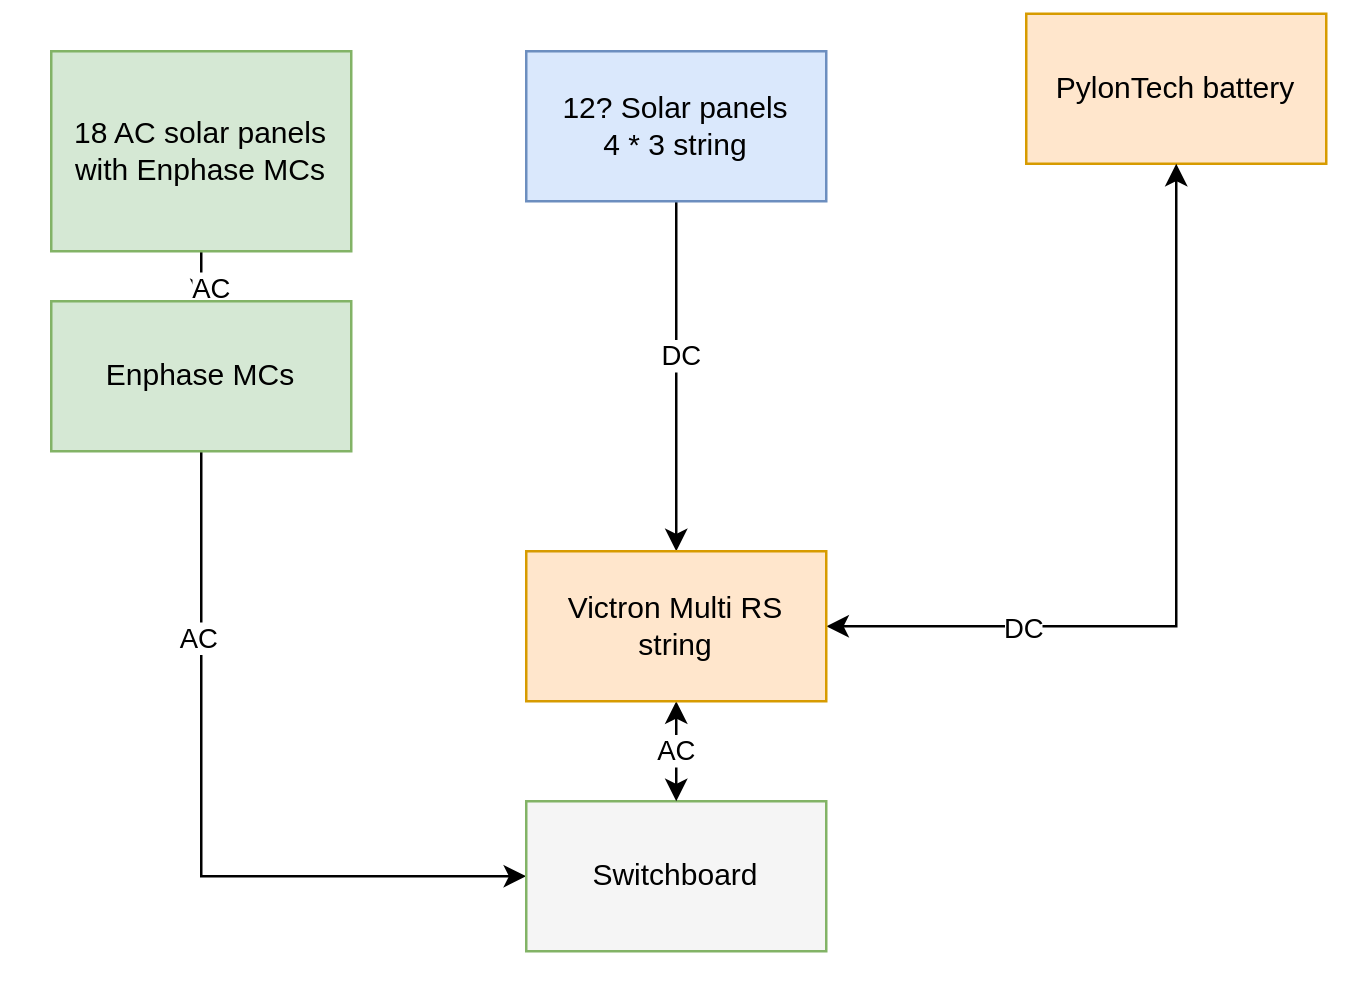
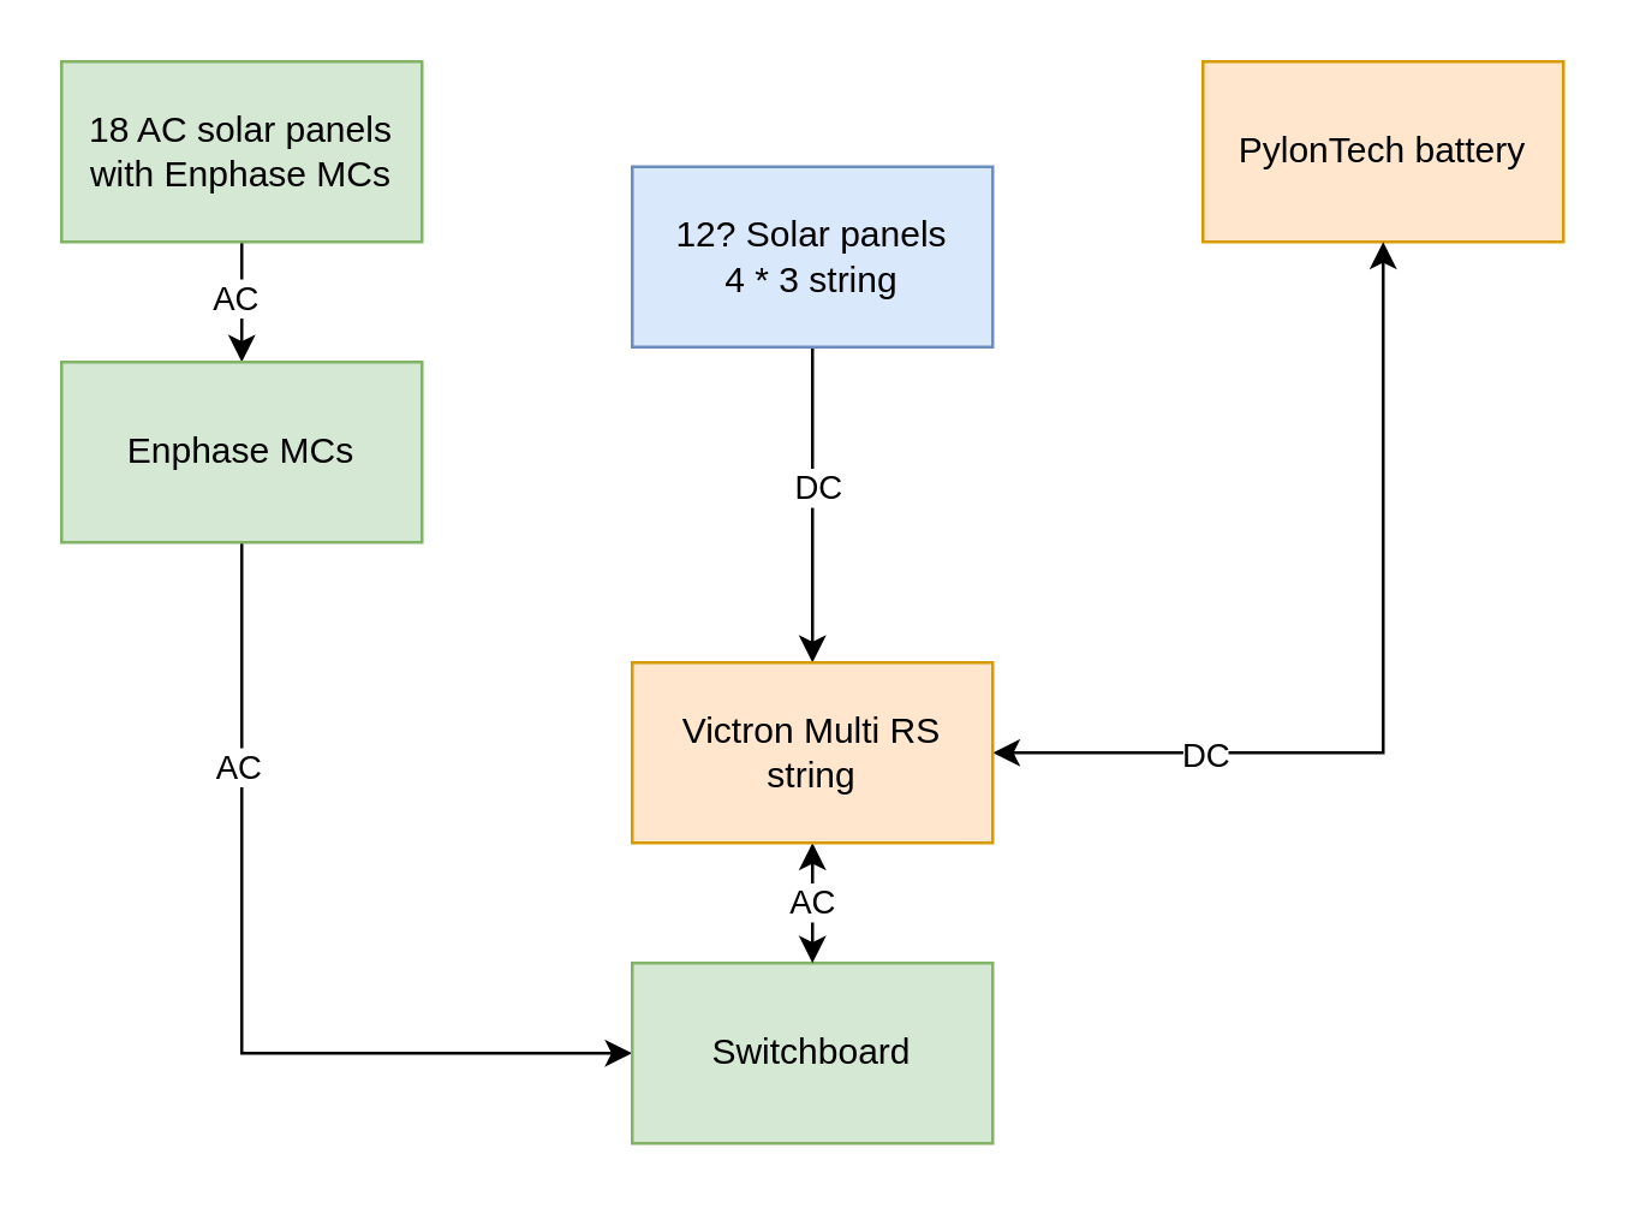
  <mxCell id="0" />
  <mxCell id="1" parent="0" />
  <mxCell id="2" style="edgeStyle=orthogonalEdgeStyle;rounded=0;orthogonalLoop=1;jettySize=auto;html=1;" parent="1" source="4" target="7" edge="1"><mxGeometry relative="1" as="geometry"><mxPoint x="20" y="180" as="targetPoint" /></mxGeometry></mxCell>
  <mxCell id="3" value="AC" style="edgeLabel;html=1;align=center;verticalAlign=middle;resizable=0;points=[];" parent="2" vertex="1" connectable="0"><mxGeometry x="-0.125" y="-3" relative="1" as="geometry"><mxPoint as="offset" /></mxGeometry></mxCell>
- <mxCell id="4" value="18 AC solar panels&lt;div&gt;with Enphase MCs&lt;/div&gt;" style="rounded=0;whiteSpace=wrap;html=1;fillColor=#d5e8d4;strokeColor=#82b366;" parent="1" vertex="1"><mxGeometry x="20" y="20" width="120" height="80" as="geometry" /></mxCell>
+ <mxCell id="4" value="18 AC solar panels&lt;div&gt;with Enphase MCs&lt;/div&gt;" style="rounded=0;whiteSpace=wrap;html=1;fillColor=#d5e8d4;strokeColor=#82b366;" parent="1" vertex="1"><mxGeometry x="20" y="20" width="120" height="60" as="geometry" /></mxCell>
  <mxCell id="5" value="" style="edgeStyle=orthogonalEdgeStyle;rounded=0;orthogonalLoop=1;jettySize=auto;html=1;exitX=0.5;exitY=1;exitDx=0;exitDy=0;entryX=0;entryY=0.5;entryDx=0;entryDy=0;" parent="1" source="7" target="8" edge="1"><mxGeometry relative="1" as="geometry"><mxPoint x="80" y="180" as="sourcePoint" /><mxPoint x="270" y="350" as="targetPoint" /><Array as="points"><mxPoint x="80" y="350" /></Array></mxGeometry></mxCell>
  <mxCell id="6" value="AC" style="edgeLabel;html=1;align=center;verticalAlign=middle;resizable=0;points=[];" parent="5" vertex="1" connectable="0"><mxGeometry x="-0.504" y="-2" relative="1" as="geometry"><mxPoint as="offset" /></mxGeometry></mxCell>
  <mxCell id="7" value="Enphase MCs" style="rounded=0;whiteSpace=wrap;html=1;fillColor=#d5e8d4;strokeColor=#82b366;" parent="1" vertex="1"><mxGeometry x="20" y="120" width="120" height="60" as="geometry" /></mxCell>
- <mxCell id="8" value="Switchboard" style="rounded=0;whiteSpace=wrap;html=1;fillColor=#f5f5f5;strokeColor=#82b366;" parent="1" vertex="1"><mxGeometry x="210" y="320" width="120" height="60" as="geometry" /></mxCell>
- <mxCell id="9" value="PylonTech battery" style="rounded=0;whiteSpace=wrap;html=1;fillColor=#ffe6cc;strokeColor=#d79b00;" parent="1" vertex="1"><mxGeometry x="410" y="5" width="120" height="60" as="geometry" /></mxCell>
+ <mxCell id="8" value="Switchboard" style="rounded=0;whiteSpace=wrap;html=1;fillColor=#d5e8d4;strokeColor=#82b366;" parent="1" vertex="1"><mxGeometry x="210" y="320" width="120" height="60" as="geometry" /></mxCell>
+ <mxCell id="9" value="PylonTech battery" style="rounded=0;whiteSpace=wrap;html=1;fillColor=#ffe6cc;strokeColor=#d79b00;" parent="1" vertex="1"><mxGeometry x="400" y="20" width="120" height="60" as="geometry" /></mxCell>
  <mxCell id="10" style="edgeStyle=orthogonalEdgeStyle;rounded=0;orthogonalLoop=1;jettySize=auto;html=1;entryX=0.5;entryY=0;entryDx=0;entryDy=0;" parent="1" source="12" target="17" edge="1"><mxGeometry relative="1" as="geometry"><mxPoint x="270" y="120" as="targetPoint" /></mxGeometry></mxCell>
  <mxCell id="11" value="DC" style="edgeLabel;html=1;align=center;verticalAlign=middle;resizable=0;points=[];" parent="10" vertex="1" connectable="0"><mxGeometry x="-0.125" y="1" relative="1" as="geometry"><mxPoint as="offset" /></mxGeometry></mxCell>
- <mxCell id="12" value="12? Solar panels&lt;div&gt;4 * 3 string&lt;/div&gt;" style="rounded=0;whiteSpace=wrap;html=1;fillColor=#dae8fc;strokeColor=#6c8ebf;" parent="1" vertex="1"><mxGeometry x="210" y="20" width="120" height="60" as="geometry" /></mxCell>
+ <mxCell id="12" value="12? Solar panels&lt;div&gt;4 * 3 string&lt;/div&gt;" style="rounded=0;whiteSpace=wrap;html=1;fillColor=#dae8fc;strokeColor=#6c8ebf;" parent="1" vertex="1"><mxGeometry x="210" y="55" width="120" height="60" as="geometry" /></mxCell>
  <mxCell id="13" style="edgeStyle=orthogonalEdgeStyle;rounded=0;orthogonalLoop=1;jettySize=auto;html=1;entryX=0.5;entryY=1;entryDx=0;entryDy=0;startArrow=classic;startFill=1;" parent="1" source="17" target="9" edge="1"><mxGeometry relative="1" as="geometry" /></mxCell>
  <mxCell id="14" value="DC" style="edgeLabel;html=1;align=center;verticalAlign=middle;resizable=0;points=[];" parent="13" vertex="1" connectable="0"><mxGeometry x="-0.373" y="3" relative="1" as="geometry"><mxPoint x="-24" y="3" as="offset" /></mxGeometry></mxCell>
  <mxCell id="15" style="edgeStyle=orthogonalEdgeStyle;rounded=0;orthogonalLoop=1;jettySize=auto;html=1;entryX=0.5;entryY=0;entryDx=0;entryDy=0;startArrow=classic;startFill=1;" parent="1" source="17" target="8" edge="1"><mxGeometry relative="1" as="geometry" /></mxCell>
  <mxCell id="16" value="AC" style="edgeLabel;html=1;align=center;verticalAlign=middle;resizable=0;points=[];" parent="15" vertex="1" connectable="0"><mxGeometry x="-0.05" y="-1" relative="1" as="geometry"><mxPoint as="offset" /></mxGeometry></mxCell>
  <mxCell id="17" value="Victron Multi RS string" style="rounded=0;whiteSpace=wrap;html=1;fillColor=#ffe6cc;strokeColor=#d79b00;" parent="1" vertex="1"><mxGeometry x="210" y="220" width="120" height="60" as="geometry" /></mxCell>
